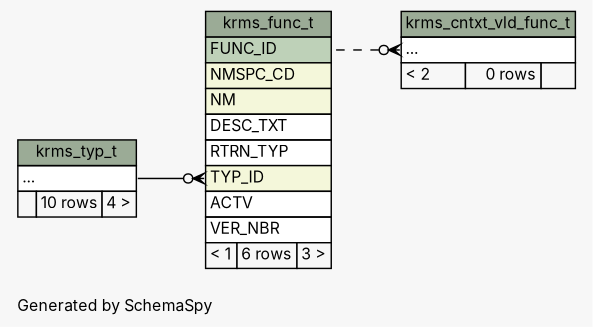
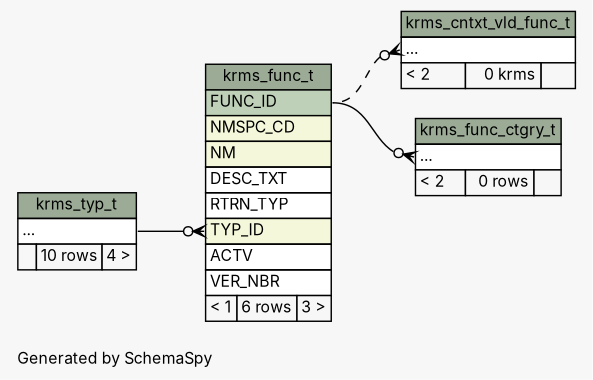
  digraph {
    bgcolor="#f7f7f7"
    fontname=Inter
    fontsize=11
    label="\nGenerated by SchemaSpy"
    labeljust=l
    nodesep=0.18
    rankdir=RL
    ranksep=0.46
    node [fontname=Inter fontsize=11 shape=plaintext]
    edge [arrowhead=none arrowsize=0.8 arrowtail=crowodot dir=back fontname=Inter headport="FUNC_ID:e" tailport="elipses:w"]
-   n1 [label=<     <TABLE BORDER="0" CELLBORDER="1" CELLSPACING="0" BGCOLOR="#ffffff">       <TR><TD COLSPAN="3" BGCOLOR="#9bab96" ALIGN="CENTER">krms_cntxt_vld_func_t</TD></TR>       <TR><TD PORT="elipses" COLSPAN="3" ALIGN="LEFT">...</TD></TR>       <TR><TD ALIGN="LEFT" BGCOLOR="#f7f7f7">&lt; 2</TD><TD ALIGN="RIGHT" BGCOLOR="#f7f7f7">0 rows</TD><TD ALIGN="RIGHT" BGCOLOR="#f7f7f7">  </TD></TR>     </TABLE>>]
+   n1 [label=<     <TABLE BORDER="0" CELLBORDER="1" CELLSPACING="0" BGCOLOR="#ffffff">       <TR><TD COLSPAN="3" BGCOLOR="#9bab96" ALIGN="CENTER">krms_cntxt_vld_func_t</TD></TR>       <TR><TD PORT="elipses" COLSPAN="3" ALIGN="LEFT">...</TD></TR>       <TR><TD ALIGN="LEFT" BGCOLOR="#f7f7f7">&lt; 2</TD><TD ALIGN="RIGHT" BGCOLOR="#f7f7f7">0 krms</TD><TD ALIGN="RIGHT" BGCOLOR="#f7f7f7">  </TD></TR>     </TABLE>>]
    n2 [label=<     <TABLE BORDER="0" CELLBORDER="1" CELLSPACING="0" BGCOLOR="#ffffff">       <TR><TD COLSPAN="3" BGCOLOR="#9bab96" ALIGN="CENTER">krms_func_t</TD></TR>       <TR><TD PORT="FUNC_ID" COLSPAN="3" BGCOLOR="#bed1b8" ALIGN="LEFT">FUNC_ID</TD></TR>       <TR><TD PORT="NMSPC_CD" COLSPAN="3" BGCOLOR="#f4f7da" ALIGN="LEFT">NMSPC_CD</TD></TR>       <TR><TD PORT="NM" COLSPAN="3" BGCOLOR="#f4f7da" ALIGN="LEFT">NM</TD></TR>       <TR><TD PORT="DESC_TXT" COLSPAN="3" ALIGN="LEFT">DESC_TXT</TD></TR>       <TR><TD PORT="RTRN_TYP" COLSPAN="3" ALIGN="LEFT">RTRN_TYP</TD></TR>       <TR><TD PORT="TYP_ID" COLSPAN="3" BGCOLOR="#f4f7da" ALIGN="LEFT">TYP_ID</TD></TR>       <TR><TD PORT="ACTV" COLSPAN="3" ALIGN="LEFT">ACTV</TD></TR>       <TR><TD PORT="VER_NBR" COLSPAN="3" ALIGN="LEFT">VER_NBR</TD></TR>       <TR><TD ALIGN="LEFT" BGCOLOR="#f7f7f7">&lt; 1</TD><TD ALIGN="RIGHT" BGCOLOR="#f7f7f7">6 rows</TD><TD ALIGN="RIGHT" BGCOLOR="#f7f7f7">3 &gt;</TD></TR>     </TABLE>>]
    n3 [label=<     <TABLE BORDER="0" CELLBORDER="1" CELLSPACING="0" BGCOLOR="#ffffff">       <TR><TD COLSPAN="3" BGCOLOR="#9bab96" ALIGN="CENTER">krms_typ_t</TD></TR>       <TR><TD PORT="elipses" COLSPAN="3" ALIGN="LEFT">...</TD></TR>       <TR><TD ALIGN="LEFT" BGCOLOR="#f7f7f7">  </TD><TD ALIGN="RIGHT" BGCOLOR="#f7f7f7">10 rows</TD><TD ALIGN="RIGHT" BGCOLOR="#f7f7f7">4 &gt;</TD></TR>     </TABLE>>]
+   n4 [label=<     <TABLE BORDER="0" CELLBORDER="1" CELLSPACING="0" BGCOLOR="#ffffff">       <TR><TD COLSPAN="3" BGCOLOR="#9bab96" ALIGN="CENTER">krms_func_ctgry_t</TD></TR>       <TR><TD PORT="elipses" COLSPAN="3" ALIGN="LEFT">...</TD></TR>       <TR><TD ALIGN="LEFT" BGCOLOR="#f7f7f7">&lt; 2</TD><TD ALIGN="RIGHT" BGCOLOR="#f7f7f7">0 rows</TD><TD ALIGN="RIGHT" BGCOLOR="#f7f7f7">  </TD></TR>     </TABLE>>]
    n1 -> n2 [style=dashed]
    n2 -> n3 [headport="elipses:e" tailport="TYP_ID:w"]
+   n4 -> n2
  }
